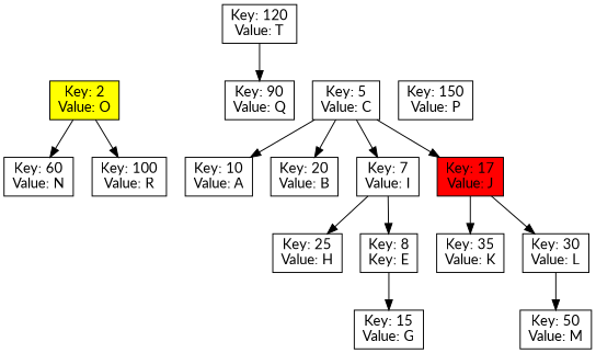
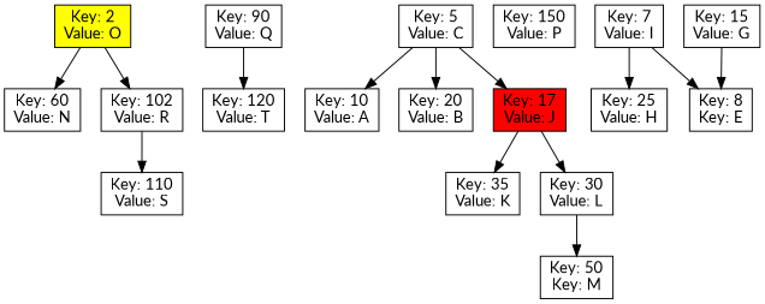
  digraph {
    fontname=Lato
    node [fontname=Lato shape=record]
    edge [fontname=Lato]
    n1 [fillcolor=yellow label="Key: 2\nValue: O" style=filled]
    n2 [label="Key: 90\nValue: Q"]
    n3 [label="Key: 5\nValue: C"]
    n4 [label="Key: 150\nValue: P"]
    n5 [label="Key: 60\nValue: N"]
-   n6 [label="Key: 100\nValue: R"]
+   n6 [label="Key: 102\nValue: R"]
    n7 [label="Key: 120\nValue: T"]
    n8 [label="Key: 10\nValue: A"]
    n9 [label="Key: 20\nValue: B"]
    n10 [label="Key: 7\nValue: I"]
    n11 [fillcolor=red label="Key: 17\nValue: J" style=filled]
+   n12 [label="Key: 110\nValue: S"]
    n13 [label="Key: 25\nValue: H"]
    n14 [label="Key: 8\nKey: E"]
    n15 [label="Key: 35\nValue: K"]
    n16 [label="Key: 30\nValue: L"]
    n17 [label="Key: 15\nValue: G"]
-   n18 [label="Key: 50\nValue: M"]
+   n18 [label="Key: 50\nKey: M"]
    subgraph sub_1 {
      rank=same
      n1
      n2
      n3
      n4
    }
    n1 -> n5
    n1 -> n6
-   n7 -> n2
+   n2 -> n7
    n3 -> n8
    n3 -> n9
-   n3 -> n10
    n3 -> n11
+   n6 -> n12
    n10 -> n13
    n10 -> n14
    n11 -> n15
    n11 -> n16
-   n14 -> n17
+   n17 -> n14
    n16 -> n18
  }
